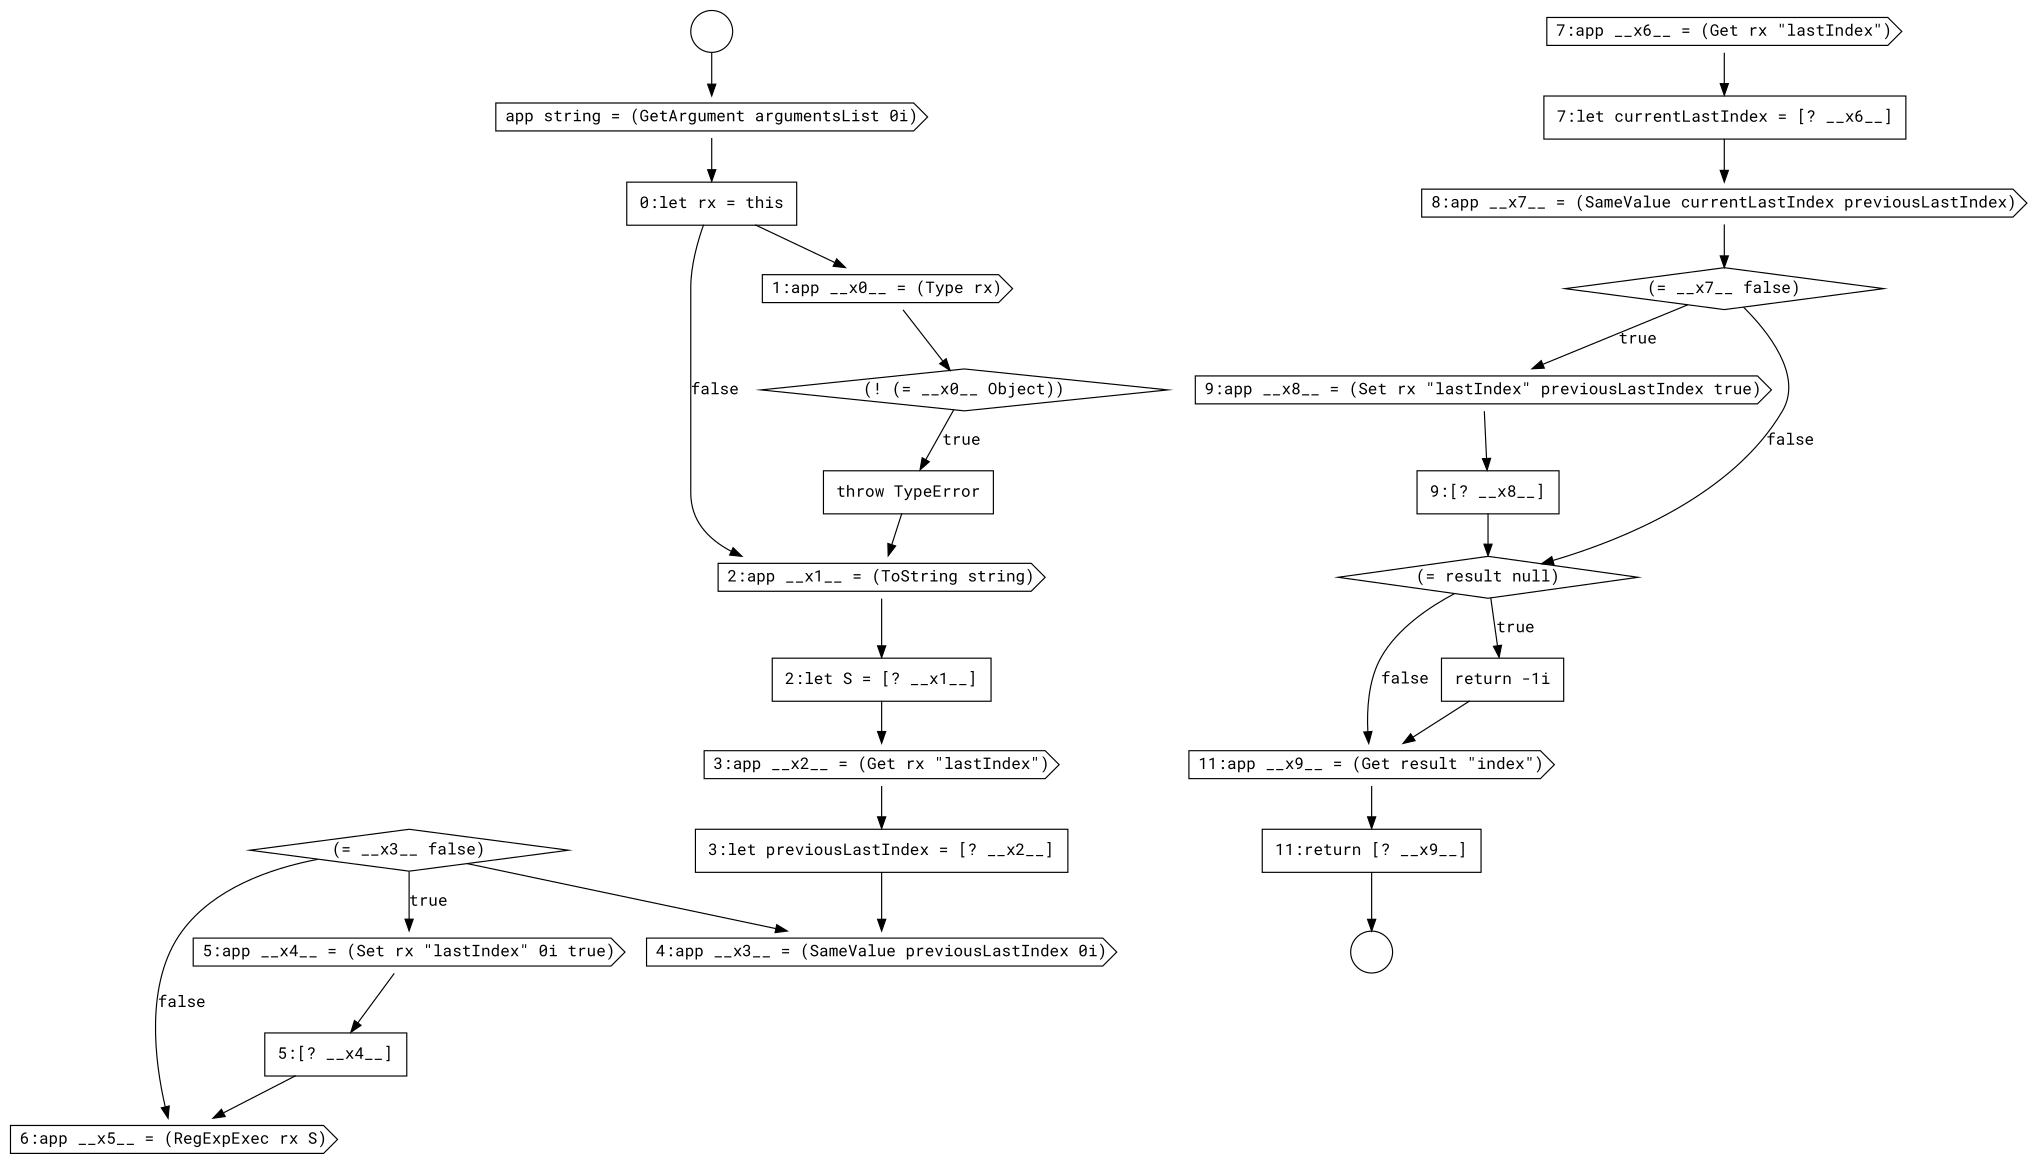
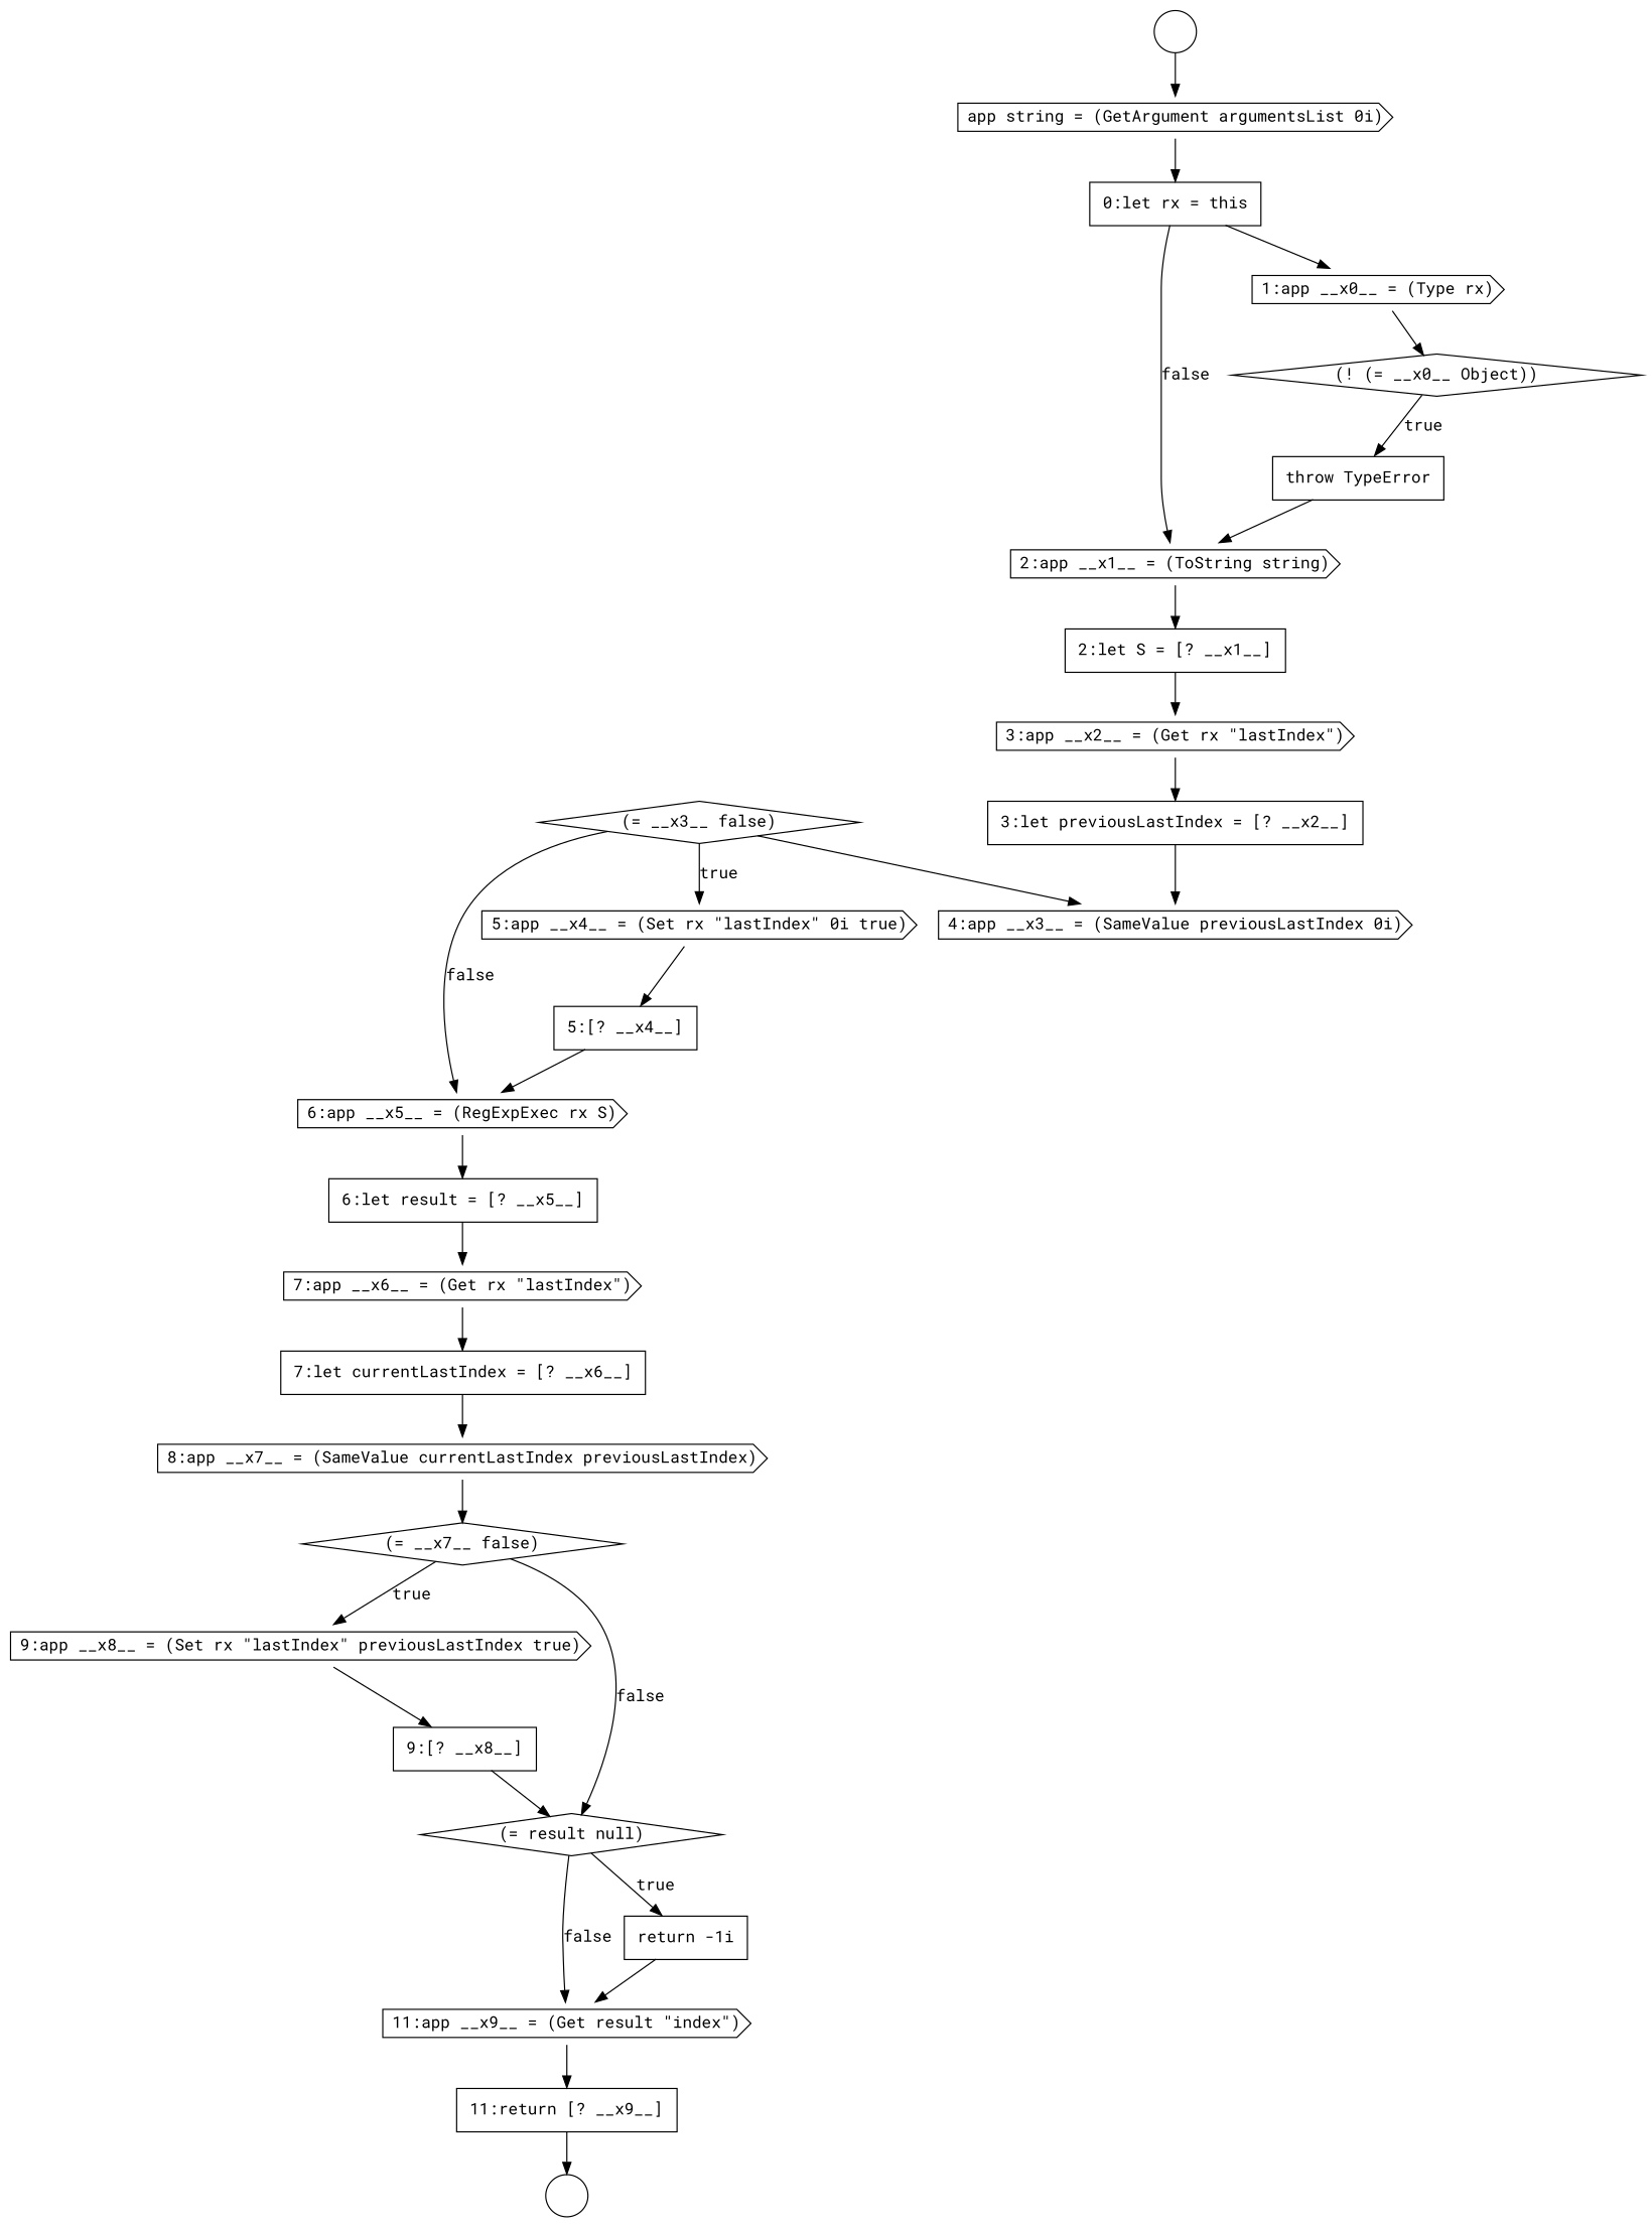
  digraph {
    fontname="Roboto Mono"
    node [color=black fillcolor=white fontname="Roboto Mono" shape=cds style=filled]
    edge [color=black fontname="Roboto Mono"]
    n1 [label=<<font color="black">(! (= __x0__ Object))</font>> shape=diamond]
    n2 [label=<<font color="black">     <table border="0" cellborder="1" cellspacing="0" cellpadding="10">       <tr><td align="left">throw TypeError</td></tr>     </table>   </font>> margin=0 shape=none]
    n3 [label=<<font color="black">2:app __x1__ = (ToString string)</font>>]
    n4 [label=<<font color="black">     <table border="0" cellborder="1" cellspacing="0" cellpadding="10">       <tr><td align="left">2:let S = [? __x1__]</td></tr>     </table>   </font>> margin=0 shape=none]
    n5 [label=<<font color="black">     <table border="0" cellborder="1" cellspacing="0" cellpadding="10">       <tr><td align="left">3:let previousLastIndex = [? __x2__]</td></tr>     </table>   </font>> margin=0 shape=none]
    n6 [label=<<font color="black">4:app __x3__ = (SameValue previousLastIndex 0i)</font>>]
    n7 [label=<<font color="black">9:app __x8__ = (Set rx &quot;lastIndex&quot; previousLastIndex true)</font>>]
    n8 [label=<<font color="black">     <table border="0" cellborder="1" cellspacing="0" cellpadding="10">       <tr><td align="left">9:[? __x8__]</td></tr>     </table>   </font>> margin=0 shape=none]
    n9 [label=<<font color="black">(= result null)</font>> shape=diamond]
    n10 [label=<<font color="black">     <table border="0" cellborder="1" cellspacing="0" cellpadding="10">       <tr><td align="left">5:[? __x4__]</td></tr>     </table>   </font>> margin=0 shape=none]
    n11 [label=<<font color="black">6:app __x5__ = (RegExpExec rx S)</font>>]
+   n12 [label=<<font color="black">     <table border="0" cellborder="1" cellspacing="0" cellpadding="10">       <tr><td align="left">6:let result = [? __x5__]</td></tr>     </table>   </font>> margin=0 shape=none]
    n13 [label=<<font color="black">3:app __x2__ = (Get rx &quot;lastIndex&quot;)</font>>]
    n14 [label=<<font color="black">(= __x7__ false)</font>> shape=diamond]
    n15 [label=<<font color="black">11:app __x9__ = (Get result &quot;index&quot;)</font>>]
    n16 [label=<<font color="black">     <table border="0" cellborder="1" cellspacing="0" cellpadding="10">       <tr><td align="left">return -1i</td></tr>     </table>   </font>> margin=0 shape=none]
    n17 [label=<<font color="black">     <table border="0" cellborder="1" cellspacing="0" cellpadding="10">       <tr><td align="left">0:let rx = this</td></tr>     </table>   </font>> margin=0 shape=none]
    n18 [label=<<font color="black">1:app __x0__ = (Type rx)</font>>]
    n19 [label=<<font color="black">     <table border="0" cellborder="1" cellspacing="0" cellpadding="10">       <tr><td align="left">11:return [? __x9__]</td></tr>     </table>   </font>> margin=0 shape=none]
    n20 [label=" " shape=circle]
    n21 [label=<<font color="black">(= __x3__ false)</font>> shape=diamond]
    n22 [label=<<font color="black">5:app __x4__ = (Set rx &quot;lastIndex&quot; 0i true)</font>>]
    n23 [label=<<font color="black">7:app __x6__ = (Get rx &quot;lastIndex&quot;)</font>>]
    n24 [label=<<font color="black">     <table border="0" cellborder="1" cellspacing="0" cellpadding="10">       <tr><td align="left">7:let currentLastIndex = [? __x6__]</td></tr>     </table>   </font>> margin=0 shape=none]
    n25 [label=<<font color="black">app string = (GetArgument argumentsList 0i)</font>>]
    n26 [label=<<font color="black">8:app __x7__ = (SameValue currentLastIndex previousLastIndex)</font>>]
    n27 [label=" " shape=circle]
    n1 -> n2 [label=<<font color="black">true</font>>]
    n2 -> n3
    n3 -> n4
    n4 -> n13
    n5 -> n6
    n7 -> n8
    n8 -> n9
    n9 -> n15 [label=<<font color="black">false</font>>]
    n9 -> n16 [label=<<font color="black">true</font>>]
    n10 -> n11
+   n11 -> n12
+   n12 -> n23
    n13 -> n5
    n14 -> n7 [label=<<font color="black">true</font>>]
    n14 -> n9 [label=<<font color="black">false</font>>]
    n15 -> n19
    n16 -> n15
    n17 -> n3 [label=<<font color="black">false</font>>]
    n17 -> n18
    n18 -> n1
    n19 -> n20
    n21 -> n6
    n21 -> n11 [label=<<font color="black">false</font>>]
    n21 -> n22 [label=<<font color="black">true</font>>]
    n22 -> n10
    n23 -> n24
    n24 -> n26
    n25 -> n17
    n26 -> n14
    n27 -> n25
  }
